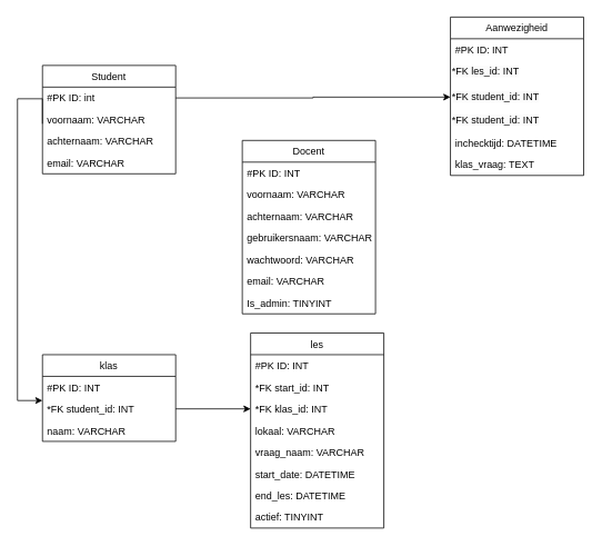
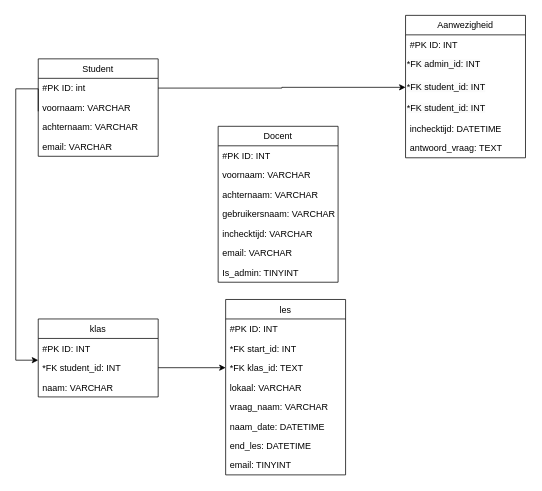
  <mxCell id="0" />
  <mxCell id="1" parent="0" />
  <mxCell id="2" value="klas" style="swimlane;fontStyle=0;childLayout=stackLayout;horizontal=1;startSize=26;fillColor=none;horizontalStack=0;resizeParent=1;resizeParentMax=0;resizeLast=0;collapsible=1;marginBottom=0;" parent="1" vertex="1"><mxGeometry x="50" y="425" width="160" height="104" as="geometry"><mxRectangle x="140" y="140" width="60" height="30" as="alternateBounds" /></mxGeometry></mxCell>
  <mxCell id="3" value="#PK ID: INT" style="text;strokeColor=none;fillColor=none;align=left;verticalAlign=top;spacingLeft=4;spacingRight=4;overflow=hidden;rotatable=0;points=[[0,0.5],[1,0.5]];portConstraint=eastwest;" parent="2" vertex="1"><mxGeometry y="26" width="160" height="26" as="geometry" /></mxCell>
  <mxCell id="4" value="*FK student_id: INT" style="text;strokeColor=none;fillColor=none;align=left;verticalAlign=top;spacingLeft=4;spacingRight=4;overflow=hidden;rotatable=0;points=[[0,0.5],[1,0.5]];portConstraint=eastwest;" parent="2" vertex="1"><mxGeometry y="52" width="160" height="26" as="geometry" /></mxCell>
  <mxCell id="5" value="naam: VARCHAR" style="text;strokeColor=none;fillColor=none;align=left;verticalAlign=top;spacingLeft=4;spacingRight=4;overflow=hidden;rotatable=0;points=[[0,0.5],[1,0.5]];portConstraint=eastwest;" parent="2" vertex="1"><mxGeometry y="78" width="160" height="26" as="geometry" /></mxCell>
  <mxCell id="6" value="Docent" style="swimlane;fontStyle=0;childLayout=stackLayout;horizontal=1;startSize=26;fillColor=none;horizontalStack=0;resizeParent=1;resizeParentMax=0;resizeLast=0;collapsible=1;marginBottom=0;" parent="1" vertex="1"><mxGeometry x="290" y="168" width="160" height="208" as="geometry"><mxRectangle x="140" y="140" width="60" height="30" as="alternateBounds" /></mxGeometry></mxCell>
  <mxCell id="7" value="#PK ID: INT" style="text;strokeColor=none;fillColor=none;align=left;verticalAlign=top;spacingLeft=4;spacingRight=4;overflow=hidden;rotatable=0;points=[[0,0.5],[1,0.5]];portConstraint=eastwest;" parent="6" vertex="1"><mxGeometry y="26" width="160" height="26" as="geometry" /></mxCell>
  <mxCell id="8" value="voornaam: VARCHAR" style="text;strokeColor=none;fillColor=none;align=left;verticalAlign=top;spacingLeft=4;spacingRight=4;overflow=hidden;rotatable=0;points=[[0,0.5],[1,0.5]];portConstraint=eastwest;" parent="6" vertex="1"><mxGeometry y="52" width="160" height="26" as="geometry" /></mxCell>
  <mxCell id="9" value="achternaam: VARCHAR" style="text;strokeColor=none;fillColor=none;align=left;verticalAlign=top;spacingLeft=4;spacingRight=4;overflow=hidden;rotatable=0;points=[[0,0.5],[1,0.5]];portConstraint=eastwest;" parent="6" vertex="1"><mxGeometry y="78" width="160" height="26" as="geometry" /></mxCell>
  <mxCell id="10" value="gebruikersnaam: VARCHAR" style="text;strokeColor=none;fillColor=none;align=left;verticalAlign=top;spacingLeft=4;spacingRight=4;overflow=hidden;rotatable=0;points=[[0,0.5],[1,0.5]];portConstraint=eastwest;" parent="6" vertex="1"><mxGeometry y="104" width="160" height="26" as="geometry" /></mxCell>
- <mxCell id="11" value="wachtwoord: VARCHAR" style="text;strokeColor=none;fillColor=none;align=left;verticalAlign=top;spacingLeft=4;spacingRight=4;overflow=hidden;rotatable=0;points=[[0,0.5],[1,0.5]];portConstraint=eastwest;" parent="6" vertex="1"><mxGeometry y="130" width="160" height="26" as="geometry" /></mxCell>
+ <mxCell id="11" value="inchecktijd: VARCHAR" style="text;strokeColor=none;fillColor=none;align=left;verticalAlign=top;spacingLeft=4;spacingRight=4;overflow=hidden;rotatable=0;points=[[0,0.5],[1,0.5]];portConstraint=eastwest;" parent="6" vertex="1"><mxGeometry y="130" width="160" height="26" as="geometry" /></mxCell>
  <mxCell id="12" value="email: VARCHAR" style="text;strokeColor=none;fillColor=none;align=left;verticalAlign=top;spacingLeft=4;spacingRight=4;overflow=hidden;rotatable=0;points=[[0,0.5],[1,0.5]];portConstraint=eastwest;" parent="6" vertex="1"><mxGeometry y="156" width="160" height="26" as="geometry" /></mxCell>
  <mxCell id="13" value="Is_admin: TINYINT" style="text;strokeColor=none;fillColor=none;align=left;verticalAlign=top;spacingLeft=4;spacingRight=4;overflow=hidden;rotatable=0;points=[[0,0.5],[1,0.5]];portConstraint=eastwest;" vertex="1" parent="6"><mxGeometry y="182" width="160" height="26" as="geometry" /></mxCell>
  <mxCell id="14" value="les" style="swimlane;fontStyle=0;childLayout=stackLayout;horizontal=1;startSize=26;fillColor=none;horizontalStack=0;resizeParent=1;resizeParentMax=0;resizeLast=0;collapsible=1;marginBottom=0;" parent="1" vertex="1"><mxGeometry x="300" y="399" width="160" height="234" as="geometry" /></mxCell>
  <mxCell id="15" value="#PK ID: INT" style="text;strokeColor=none;fillColor=none;align=left;verticalAlign=top;spacingLeft=4;spacingRight=4;overflow=hidden;rotatable=0;points=[[0,0.5],[1,0.5]];portConstraint=eastwest;" parent="14" vertex="1"><mxGeometry y="26" width="160" height="26" as="geometry" /></mxCell>
  <mxCell id="16" value="*FK start_id: INT" style="text;strokeColor=none;fillColor=none;align=left;verticalAlign=top;spacingLeft=4;spacingRight=4;overflow=hidden;rotatable=0;points=[[0,0.5],[1,0.5]];portConstraint=eastwest;" parent="14" vertex="1"><mxGeometry y="52" width="160" height="26" as="geometry" /></mxCell>
- <mxCell id="17" value="*FK klas_id: INT" style="text;strokeColor=none;fillColor=none;align=left;verticalAlign=top;spacingLeft=4;spacingRight=4;overflow=hidden;rotatable=0;points=[[0,0.5],[1,0.5]];portConstraint=eastwest;" parent="14" vertex="1"><mxGeometry y="78" width="160" height="26" as="geometry" /></mxCell>
+ <mxCell id="17" value="*FK klas_id: TEXT" style="text;strokeColor=none;fillColor=none;align=left;verticalAlign=top;spacingLeft=4;spacingRight=4;overflow=hidden;rotatable=0;points=[[0,0.5],[1,0.5]];portConstraint=eastwest;" parent="14" vertex="1"><mxGeometry y="78" width="160" height="26" as="geometry" /></mxCell>
  <mxCell id="18" value="lokaal: VARCHAR" style="text;strokeColor=none;fillColor=none;align=left;verticalAlign=top;spacingLeft=4;spacingRight=4;overflow=hidden;rotatable=0;points=[[0,0.5],[1,0.5]];portConstraint=eastwest;" vertex="1" parent="14"><mxGeometry y="104" width="160" height="26" as="geometry" /></mxCell>
  <mxCell id="19" value="vraag_naam: VARCHAR" style="text;strokeColor=none;fillColor=none;align=left;verticalAlign=top;spacingLeft=4;spacingRight=4;overflow=hidden;rotatable=0;points=[[0,0.5],[1,0.5]];portConstraint=eastwest;" parent="14" vertex="1"><mxGeometry y="130" width="160" height="26" as="geometry" /></mxCell>
- <mxCell id="20" value="start_date: DATETIME" style="text;strokeColor=none;fillColor=none;align=left;verticalAlign=top;spacingLeft=4;spacingRight=4;overflow=hidden;rotatable=0;points=[[0,0.5],[1,0.5]];portConstraint=eastwest;" parent="14" vertex="1"><mxGeometry y="156" width="160" height="26" as="geometry" /></mxCell>
+ <mxCell id="20" value="naam_date: DATETIME" style="text;strokeColor=none;fillColor=none;align=left;verticalAlign=top;spacingLeft=4;spacingRight=4;overflow=hidden;rotatable=0;points=[[0,0.5],[1,0.5]];portConstraint=eastwest;" parent="14" vertex="1"><mxGeometry y="156" width="160" height="26" as="geometry" /></mxCell>
  <mxCell id="21" value="end_les: DATETIME" style="text;strokeColor=none;fillColor=none;align=left;verticalAlign=top;spacingLeft=4;spacingRight=4;overflow=hidden;rotatable=0;points=[[0,0.5],[1,0.5]];portConstraint=eastwest;" parent="14" vertex="1"><mxGeometry y="182" width="160" height="26" as="geometry" /></mxCell>
- <mxCell id="22" value="actief: TINYINT" style="text;strokeColor=none;fillColor=none;align=left;verticalAlign=top;spacingLeft=4;spacingRight=4;overflow=hidden;rotatable=0;points=[[0,0.5],[1,0.5]];portConstraint=eastwest;" vertex="1" parent="14"><mxGeometry y="208" width="160" height="26" as="geometry" /></mxCell>
+ <mxCell id="22" value="email: TINYINT" style="text;strokeColor=none;fillColor=none;align=left;verticalAlign=top;spacingLeft=4;spacingRight=4;overflow=hidden;rotatable=0;points=[[0,0.5],[1,0.5]];portConstraint=eastwest;" vertex="1" parent="14"><mxGeometry y="208" width="160" height="26" as="geometry" /></mxCell>
  <mxCell id="23" style="edgeStyle=orthogonalEdgeStyle;rounded=0;orthogonalLoop=1;jettySize=auto;html=1;entryX=0;entryY=0.5;entryDx=0;entryDy=0;" parent="1" edge="1"><mxGeometry relative="1" as="geometry"><Array as="points"><mxPoint x="50" y="118" /><mxPoint x="20" y="118" /><mxPoint x="20" y="480" /></Array><mxPoint x="50" y="148" as="sourcePoint" /><mxPoint x="50" y="480" as="targetPoint" /></mxGeometry></mxCell>
  <mxCell id="24" value="Student" style="swimlane;fontStyle=0;childLayout=stackLayout;horizontal=1;startSize=26;fillColor=none;horizontalStack=0;resizeParent=1;resizeParentMax=0;resizeLast=0;collapsible=1;marginBottom=0;" parent="1" vertex="1"><mxGeometry x="50" y="78" width="160" height="130" as="geometry"><mxRectangle x="140" y="140" width="60" height="30" as="alternateBounds" /></mxGeometry></mxCell>
  <mxCell id="25" value="#PK ID: int" style="text;strokeColor=none;fillColor=none;align=left;verticalAlign=top;spacingLeft=4;spacingRight=4;overflow=hidden;rotatable=0;points=[[0,0.5],[1,0.5]];portConstraint=eastwest;" parent="24" vertex="1"><mxGeometry y="26" width="160" height="26" as="geometry" /></mxCell>
  <mxCell id="26" value="voornaam: VARCHAR" style="text;strokeColor=none;fillColor=none;align=left;verticalAlign=top;spacingLeft=4;spacingRight=4;overflow=hidden;rotatable=0;points=[[0,0.5],[1,0.5]];portConstraint=eastwest;" parent="24" vertex="1"><mxGeometry y="52" width="160" height="26" as="geometry" /></mxCell>
  <mxCell id="27" value="achternaam: VARCHAR" style="text;strokeColor=none;fillColor=none;align=left;verticalAlign=top;spacingLeft=4;spacingRight=4;overflow=hidden;rotatable=0;points=[[0,0.5],[1,0.5]];portConstraint=eastwest;" parent="24" vertex="1"><mxGeometry y="78" width="160" height="26" as="geometry" /></mxCell>
  <mxCell id="28" value="email: VARCHAR" style="text;strokeColor=none;fillColor=none;align=left;verticalAlign=top;spacingLeft=4;spacingRight=4;overflow=hidden;rotatable=0;points=[[0,0.5],[1,0.5]];portConstraint=eastwest;" parent="24" vertex="1"><mxGeometry y="104" width="160" height="26" as="geometry" /></mxCell>
  <mxCell id="29" value="Aanwezigheid" style="swimlane;fontStyle=0;childLayout=stackLayout;horizontal=1;startSize=26;fillColor=none;horizontalStack=0;resizeParent=1;resizeParentMax=0;resizeLast=0;collapsible=1;marginBottom=0;" parent="1" vertex="1"><mxGeometry x="540" y="20" width="160" height="190" as="geometry"><mxRectangle x="140" y="140" width="60" height="30" as="alternateBounds" /></mxGeometry></mxCell>
  <mxCell id="30" value="#PK ID: INT" style="text;strokeColor=none;fillColor=none;align=left;verticalAlign=top;spacingLeft=4;spacingRight=4;overflow=hidden;rotatable=0;points=[[0,0.5],[1,0.5]];portConstraint=eastwest;" parent="29" vertex="1"><mxGeometry y="26" width="160" height="26" as="geometry" /></mxCell>
- <mxCell id="31" value="&lt;span style=&quot;color: rgb(0, 0, 0); font-family: Helvetica; font-size: 12px; font-style: normal; font-variant-ligatures: normal; font-variant-caps: normal; font-weight: 400; letter-spacing: normal; orphans: 2; text-align: left; text-indent: 0px; text-transform: none; widows: 2; word-spacing: 0px; -webkit-text-stroke-width: 0px; background-color: rgb(251, 251, 251); text-decoration-thickness: initial; text-decoration-style: initial; text-decoration-color: initial; float: none; display: inline !important;&quot;&gt;*FK les_id: INT&lt;/span&gt;" style="text;whiteSpace=wrap;html=1;" parent="29" vertex="1"><mxGeometry y="52" width="160" height="30" as="geometry" /></mxCell>
+ <mxCell id="31" value="&lt;span style=&quot;color: rgb(0, 0, 0); font-family: Helvetica; font-size: 12px; font-style: normal; font-variant-ligatures: normal; font-variant-caps: normal; font-weight: 400; letter-spacing: normal; orphans: 2; text-align: left; text-indent: 0px; text-transform: none; widows: 2; word-spacing: 0px; -webkit-text-stroke-width: 0px; background-color: rgb(251, 251, 251); text-decoration-thickness: initial; text-decoration-style: initial; text-decoration-color: initial; float: none; display: inline !important;&quot;&gt;*FK admin_id: INT&lt;/span&gt;" style="text;whiteSpace=wrap;html=1;" parent="29" vertex="1"><mxGeometry y="52" width="160" height="30" as="geometry" /></mxCell>
  <mxCell id="32" value="&lt;span style=&quot;color: rgb(0, 0, 0); font-family: Helvetica; font-size: 12px; font-style: normal; font-variant-ligatures: normal; font-variant-caps: normal; font-weight: 400; letter-spacing: normal; orphans: 2; text-align: left; text-indent: 0px; text-transform: none; widows: 2; word-spacing: 0px; -webkit-text-stroke-width: 0px; background-color: rgb(251, 251, 251); text-decoration-thickness: initial; text-decoration-style: initial; text-decoration-color: initial; float: none; display: inline !important;&quot;&gt;*FK student_id: INT&lt;/span&gt;" style="text;whiteSpace=wrap;html=1;" vertex="1" parent="29"><mxGeometry y="82" width="160" height="28" as="geometry" /></mxCell>
  <mxCell id="33" value="&lt;span style=&quot;color: rgb(0, 0, 0); font-family: Helvetica; font-size: 12px; font-style: normal; font-variant-ligatures: normal; font-variant-caps: normal; font-weight: 400; letter-spacing: normal; orphans: 2; text-align: left; text-indent: 0px; text-transform: none; widows: 2; word-spacing: 0px; -webkit-text-stroke-width: 0px; background-color: rgb(251, 251, 251); text-decoration-thickness: initial; text-decoration-style: initial; text-decoration-color: initial; float: none; display: inline !important;&quot;&gt;*FK student_id: INT&lt;/span&gt;" style="text;whiteSpace=wrap;html=1;" parent="29" vertex="1"><mxGeometry y="110" width="160" height="28" as="geometry" /></mxCell>
  <mxCell id="34" value="inchecktijd: DATETIME" style="text;strokeColor=none;fillColor=none;align=left;verticalAlign=top;spacingLeft=4;spacingRight=4;overflow=hidden;rotatable=0;points=[[0,0.5],[1,0.5]];portConstraint=eastwest;" parent="29" vertex="1"><mxGeometry y="138" width="160" height="26" as="geometry" /></mxCell>
- <mxCell id="35" value="klas_vraag: TEXT" style="text;strokeColor=none;fillColor=none;align=left;verticalAlign=top;spacingLeft=4;spacingRight=4;overflow=hidden;rotatable=0;points=[[0,0.5],[1,0.5]];portConstraint=eastwest;" parent="29" vertex="1"><mxGeometry y="164" width="160" height="26" as="geometry" /></mxCell>
+ <mxCell id="35" value="antwoord_vraag: TEXT" style="text;strokeColor=none;fillColor=none;align=left;verticalAlign=top;spacingLeft=4;spacingRight=4;overflow=hidden;rotatable=0;points=[[0,0.5],[1,0.5]];portConstraint=eastwest;" parent="29" vertex="1"><mxGeometry y="164" width="160" height="26" as="geometry" /></mxCell>
  <mxCell id="36" style="edgeStyle=orthogonalEdgeStyle;rounded=0;orthogonalLoop=1;jettySize=auto;html=1;entryX=0;entryY=0.5;entryDx=0;entryDy=0;" parent="1" source="4" target="17" edge="1"><mxGeometry relative="1" as="geometry" /></mxCell>
  <mxCell id="37" style="edgeStyle=orthogonalEdgeStyle;rounded=0;orthogonalLoop=1;jettySize=auto;html=1;entryX=0;entryY=0.5;entryDx=0;entryDy=0;" edge="1" parent="1" source="25" target="32"><mxGeometry relative="1" as="geometry" /></mxCell>
